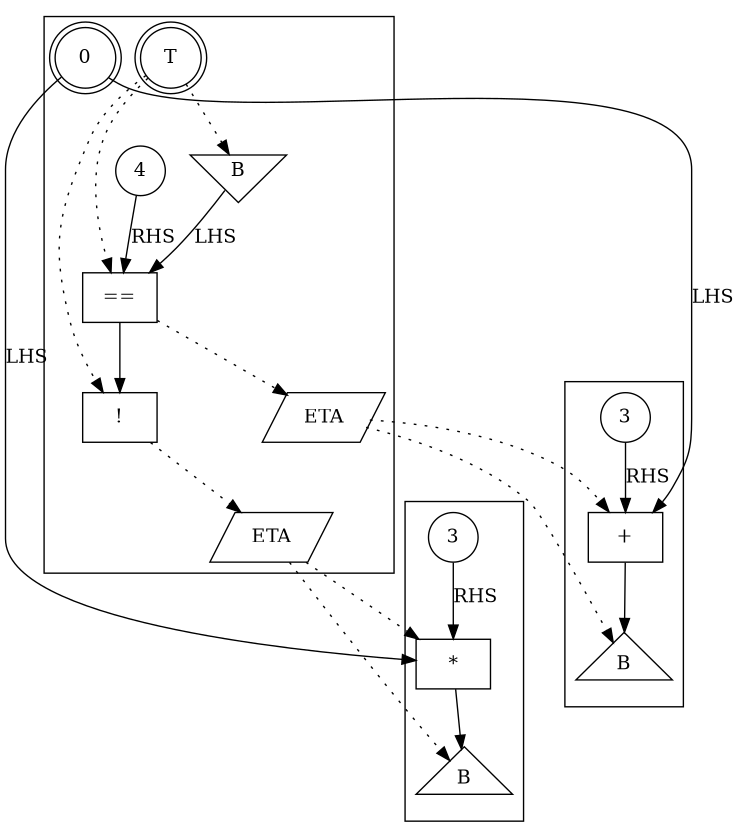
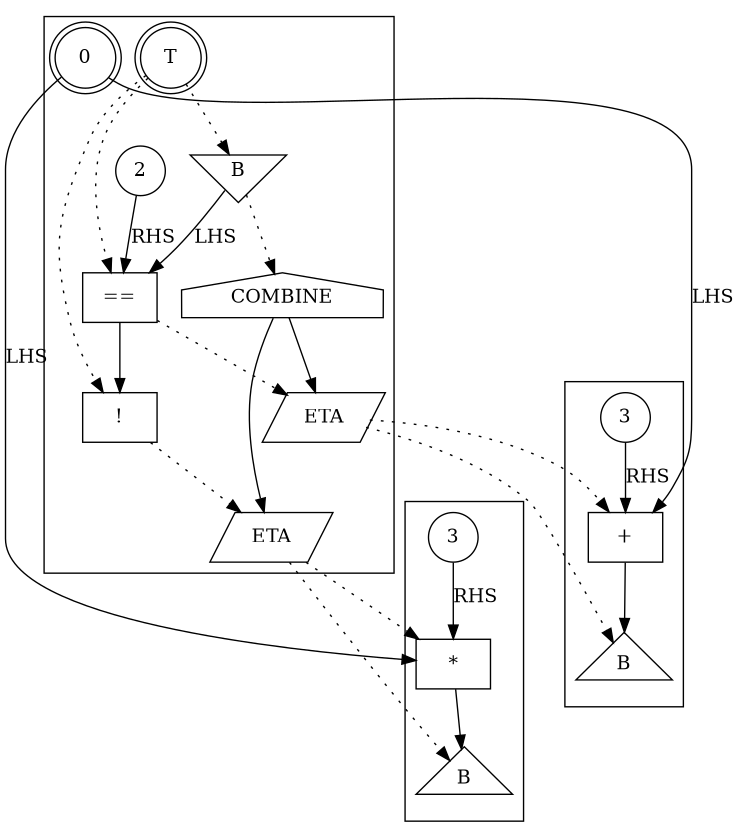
  digraph {
    node [shape=box]
    n1 [label=0 shape=doublecircle]
    n2 [label=T shape=doublecircle]
-   n3 [label=4 shape=circle]
+   n3 [label=2 shape=circle]
    n4 [label=B shape=invtriangle type=int]
+   n5 [label=COMBINE shape=house]
    n6 [label="==" operator=EQ type=int]
    n7 [label="!" operator=NOT type=bool]
    n8 [label=ETA shape=parallelogram]
    n9 [label=ETA shape=parallelogram]
    n10 [label=3 shape=circle]
    n11 [label="+" operator=ADD type=int]
    n12 [label=B shape=triangle]
    n13 [label=3 shape=circle]
    n14 [label="*" operator=MUL type=int]
    n15 [label=B shape=triangle]
    subgraph cluster_1 {
      n1
      n2
      n3
      n4
+     n5
      n6
      n7
      n8
      n9
    }
    subgraph cluster_2 {
      n10
      n11
      n12
    }
    subgraph cluster_3 {
      n13
      n14
      n15
    }
    n1 -> n11 [label=LHS]
    n1 -> n14 [label=LHS]
    n2 -> n4 [style=dotted]
    n2 -> n6 [style=dotted]
    n2 -> n7 [style=dotted]
    n3 -> n6 [label=RHS]
+   n4 -> n5 [style=dotted]
    n4 -> n6 [label=LHS]
+   n5 -> n8
+   n5 -> n9
    n6 -> n7
    n6 -> n8 [style=dotted]
    n7 -> n9 [style=dotted]
    n8 -> n11 [style=dotted]
    n8 -> n12 [style=dotted]
    n9 -> n14 [style=dotted]
    n9 -> n15 [style=dotted]
    n10 -> n11 [label=RHS]
    n11 -> n12
    n13 -> n14 [label=RHS]
    n14 -> n15
  }
